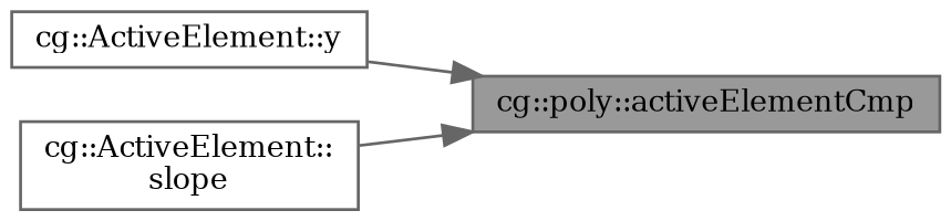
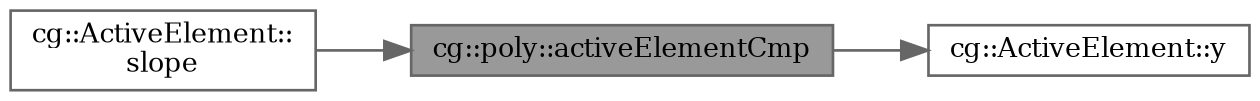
  digraph {
    fontname="DejaVu Serif"
    rankdir=LR
    node [color=grey40 fillcolor=white fontname="DejaVu Serif" fontsize=10 shape=box style=filled]
    edge [color=gray40 fontname="DejaVu Serif" fontsize=10 labelfontname=Helvetica labelfontsize=10 style=solid]
    n1 [color=gray40 fillcolor=grey60 fontcolor=black height=0.2 label="cg::poly::activeElementCmp" width=0.4]
    n2 [height=0.2 label="cg::ActiveElement::y" width=0.4]
    n3 [height=0.2 label="cg::ActiveElement::\lslope" width=0.4]
-   n2 -> n1
+   n1 -> n2
    n3 -> n1
  }
